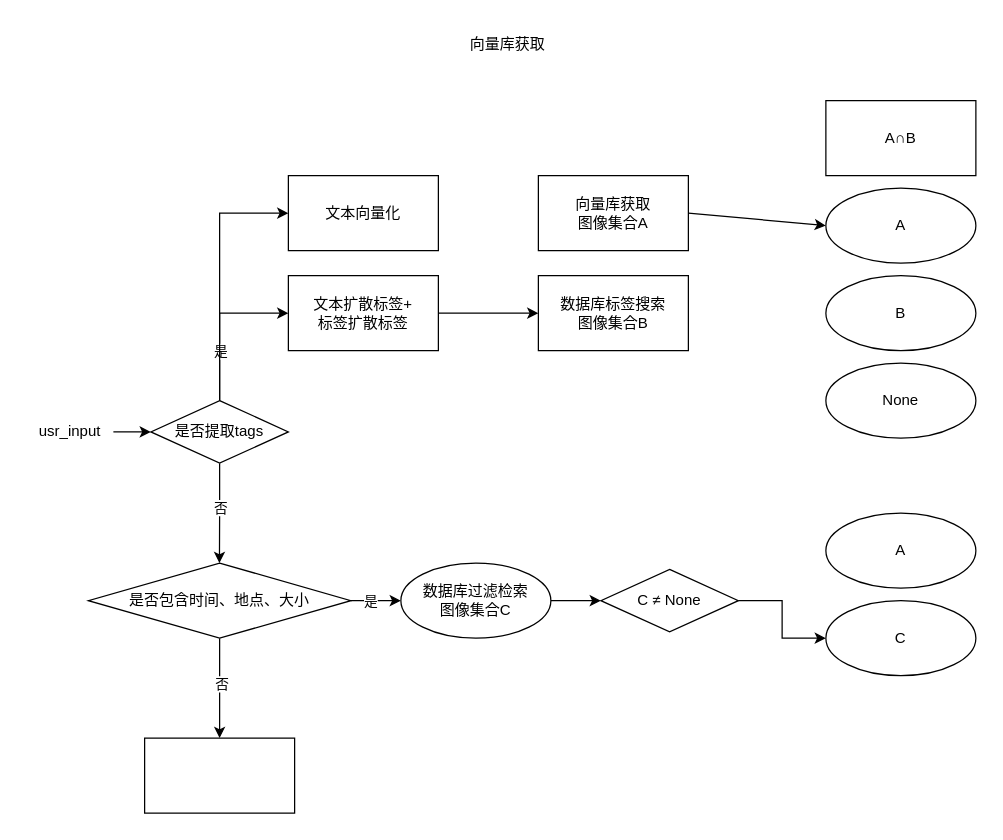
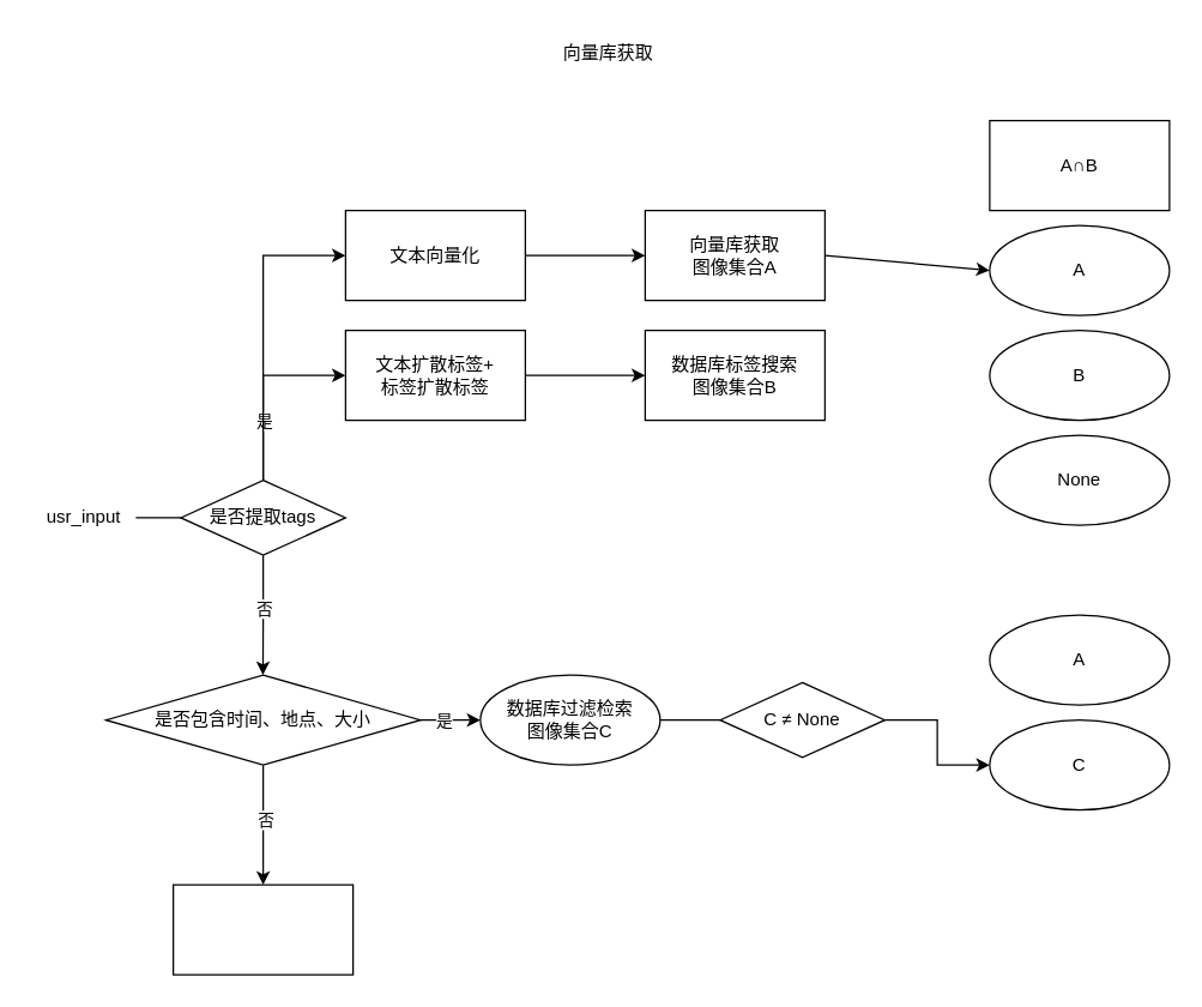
  <mxCell id="0" />
  <mxCell id="1" parent="0" />
  <mxCell id="2" value="向量库获取" style="text;html=1;align=center;verticalAlign=middle;resizable=0;points=[];autosize=1;strokeColor=none;fillColor=none;" vertex="1" parent="1"><mxGeometry x="340" width="130" height="30" as="geometry" y="20" /></mxCell>
- <mxCell id="3" style="edgeStyle=orthogonalEdgeStyle;rounded=0;orthogonalLoop=1;jettySize=auto;html=1;entryX=0;entryY=0.5;entryDx=0;entryDy=0;" edge="1" parent="1" source="4" target="10"><mxGeometry relative="1" as="geometry" /></mxCell>
+ <mxCell id="3" style="edgeStyle=orthogonalEdgeStyle;rounded=0;orthogonalLoop=1;jettySize=auto;html=1;entryX=0;entryY=0.5;entryDx=0;entryDy=0;endArrow=none;" edge="1" parent="1" source="4" target="10"><mxGeometry relative="1" as="geometry" /></mxCell>
  <mxCell id="4" value="usr_input" style="text;html=1;align=center;verticalAlign=middle;resizable=0;points=[];autosize=1;strokeColor=none;fillColor=none;" vertex="1" parent="1"><mxGeometry x="20" y="330" width="70" height="30" as="geometry" /></mxCell>
  <mxCell id="5" value="" style="edgeStyle=orthogonalEdgeStyle;rounded=0;orthogonalLoop=1;jettySize=auto;html=1;entryX=0;entryY=0.5;entryDx=0;entryDy=0;" edge="1" parent="1" source="10" target="12"><mxGeometry relative="1" as="geometry"><mxPoint x="175" y="245" as="targetPoint" /></mxGeometry></mxCell>
  <mxCell id="6" value="是" style="edgeLabel;html=1;align=center;verticalAlign=middle;resizable=0;points=[];" vertex="1" connectable="0" parent="5"><mxGeometry x="-0.145" relative="1" as="geometry"><mxPoint y="48" as="offset" /></mxGeometry></mxCell>
  <mxCell id="7" style="edgeStyle=orthogonalEdgeStyle;rounded=0;orthogonalLoop=1;jettySize=auto;html=1;exitX=0.5;exitY=0;exitDx=0;exitDy=0;entryX=0;entryY=0.5;entryDx=0;entryDy=0;" edge="1" parent="1" source="10" target="14"><mxGeometry relative="1" as="geometry" /></mxCell>
  <mxCell id="8" style="edgeStyle=orthogonalEdgeStyle;rounded=0;orthogonalLoop=1;jettySize=auto;html=1;exitX=0.5;exitY=1;exitDx=0;exitDy=0;" edge="1" parent="1" source="10"><mxGeometry relative="1" as="geometry"><mxPoint x="174.857" y="450" as="targetPoint" /></mxGeometry></mxCell>
  <mxCell id="9" value="否" style="edgeLabel;html=1;align=center;verticalAlign=middle;resizable=0;points=[];" vertex="1" connectable="0" parent="8"><mxGeometry x="-0.139" relative="1" as="geometry"><mxPoint as="offset" /></mxGeometry></mxCell>
  <mxCell id="10" value="是否提取tags" style="rhombus;whiteSpace=wrap;html=1;" vertex="1" parent="1"><mxGeometry x="120" y="320" width="110" height="50" as="geometry" /></mxCell>
+ <mxCell id="11" value="" style="edgeStyle=orthogonalEdgeStyle;rounded=0;orthogonalLoop=1;jettySize=auto;html=1;" edge="1" parent="1" source="12" target="16"><mxGeometry relative="1" as="geometry" /></mxCell>
  <mxCell id="12" value="文本向量化" style="rounded=0;whiteSpace=wrap;html=1;" vertex="1" parent="1"><mxGeometry x="230" y="140" width="120" height="60" as="geometry" /></mxCell>
  <mxCell id="13" value="" style="edgeStyle=orthogonalEdgeStyle;rounded=0;orthogonalLoop=1;jettySize=auto;html=1;" edge="1" parent="1" source="14" target="17"><mxGeometry relative="1" as="geometry" /></mxCell>
  <mxCell id="14" value="文本扩散标签+&lt;br&gt;标签扩散标签" style="rounded=0;whiteSpace=wrap;html=1;" vertex="1" parent="1"><mxGeometry x="230" y="220" width="120" height="60" as="geometry" /></mxCell>
  <mxCell id="15" style="rounded=0;orthogonalLoop=1;jettySize=auto;html=1;exitX=1;exitY=0.5;exitDx=0;exitDy=0;entryX=0;entryY=0.5;entryDx=0;entryDy=0;" edge="1" parent="1" source="16" target="19"><mxGeometry relative="1" as="geometry"><mxPoint x="630" y="140" as="targetPoint" /></mxGeometry></mxCell>
  <mxCell id="16" value="向量库获取&lt;br&gt;图像集合A" style="whiteSpace=wrap;html=1;rounded=0;" vertex="1" parent="1"><mxGeometry x="430" y="140" width="120" height="60" as="geometry" /></mxCell>
  <mxCell id="17" value="数据库标签搜索&lt;br&gt;图像集合B" style="whiteSpace=wrap;html=1;rounded=0;" vertex="1" parent="1"><mxGeometry x="430" y="220" width="120" height="60" as="geometry" /></mxCell>
  <mxCell id="18" value="A∩B" style="whiteSpace=wrap;html=1;flipH=1;flipV=1;rounded=0;" vertex="1" parent="1"><mxGeometry x="660" y="80" width="120" height="60" as="geometry" /></mxCell>
  <mxCell id="19" value="A" style="ellipse;whiteSpace=wrap;html=1;flipH=1;flipV=1;" vertex="1" parent="1"><mxGeometry x="660" y="150" width="120" height="60" as="geometry" /></mxCell>
  <mxCell id="20" value="B" style="ellipse;whiteSpace=wrap;html=1;flipH=1;flipV=1;" vertex="1" parent="1"><mxGeometry x="660" y="220" width="120" height="60" as="geometry" /></mxCell>
  <mxCell id="21" value="None" style="ellipse;whiteSpace=wrap;html=1;flipH=1;flipV=1;" vertex="1" parent="1"><mxGeometry x="660" y="290" width="120" height="60" as="geometry" /></mxCell>
  <mxCell id="22" value="" style="edgeStyle=orthogonalEdgeStyle;rounded=0;orthogonalLoop=1;jettySize=auto;html=1;" edge="1" parent="1" source="26" target="28"><mxGeometry relative="1" as="geometry" /></mxCell>
  <mxCell id="23" value="是" style="edgeLabel;html=1;align=center;verticalAlign=middle;resizable=0;points=[];" vertex="1" connectable="0" parent="22"><mxGeometry x="-0.105" relative="1" as="geometry"><mxPoint x="-3" as="offset" /></mxGeometry></mxCell>
  <mxCell id="24" value="" style="edgeStyle=orthogonalEdgeStyle;rounded=0;orthogonalLoop=1;jettySize=auto;html=1;" edge="1" parent="1" source="26" target="33"><mxGeometry relative="1" as="geometry" /></mxCell>
  <mxCell id="25" value="否" style="edgeLabel;html=1;align=center;verticalAlign=middle;resizable=0;points=[];" vertex="1" connectable="0" parent="24"><mxGeometry x="-0.108" y="1" relative="1" as="geometry"><mxPoint as="offset" /></mxGeometry></mxCell>
  <mxCell id="26" value="是否包含时间、地点、大小" style="rhombus;whiteSpace=wrap;html=1;" vertex="1" parent="1"><mxGeometry x="70" y="450" width="210" height="60" as="geometry" /></mxCell>
- <mxCell id="27" value="" style="edgeStyle=orthogonalEdgeStyle;rounded=0;orthogonalLoop=1;jettySize=auto;html=1;" edge="1" parent="1" source="28" target="32"><mxGeometry relative="1" as="geometry" /></mxCell>
+ <mxCell id="27" value="" style="edgeStyle=orthogonalEdgeStyle;rounded=0;orthogonalLoop=1;jettySize=auto;html=1;endArrow=none;" edge="1" parent="1" source="28" target="32"><mxGeometry relative="1" as="geometry" /></mxCell>
  <mxCell id="28" value="数据库过滤检索&lt;br&gt;图像集合C" style="ellipse;whiteSpace=wrap;html=1;" vertex="1" parent="1"><mxGeometry x="320" y="450" width="120" height="60" as="geometry" /></mxCell>
  <mxCell id="29" value="C" style="ellipse;whiteSpace=wrap;html=1;flipH=1;flipV=1;" vertex="1" parent="1"><mxGeometry x="660" y="480" width="120" height="60" as="geometry" /></mxCell>
  <mxCell id="30" value="A" style="ellipse;whiteSpace=wrap;html=1;flipH=1;flipV=1;" vertex="1" parent="1"><mxGeometry x="660" y="410" width="120" height="60" as="geometry" /></mxCell>
  <mxCell id="31" style="edgeStyle=orthogonalEdgeStyle;rounded=0;orthogonalLoop=1;jettySize=auto;html=1;exitX=1;exitY=0.5;exitDx=0;exitDy=0;entryX=0;entryY=0.5;entryDx=0;entryDy=0;" edge="1" parent="1" source="32" target="29"><mxGeometry relative="1" as="geometry" /></mxCell>
  <mxCell id="32" value="C ≠ None" style="rhombus;whiteSpace=wrap;html=1;" vertex="1" parent="1"><mxGeometry x="480" y="455" width="110" height="50" as="geometry" /></mxCell>
  <mxCell id="33" value="" style="whiteSpace=wrap;html=1;" vertex="1" parent="1"><mxGeometry x="115" y="590" width="120" height="60" as="geometry" /></mxCell>
